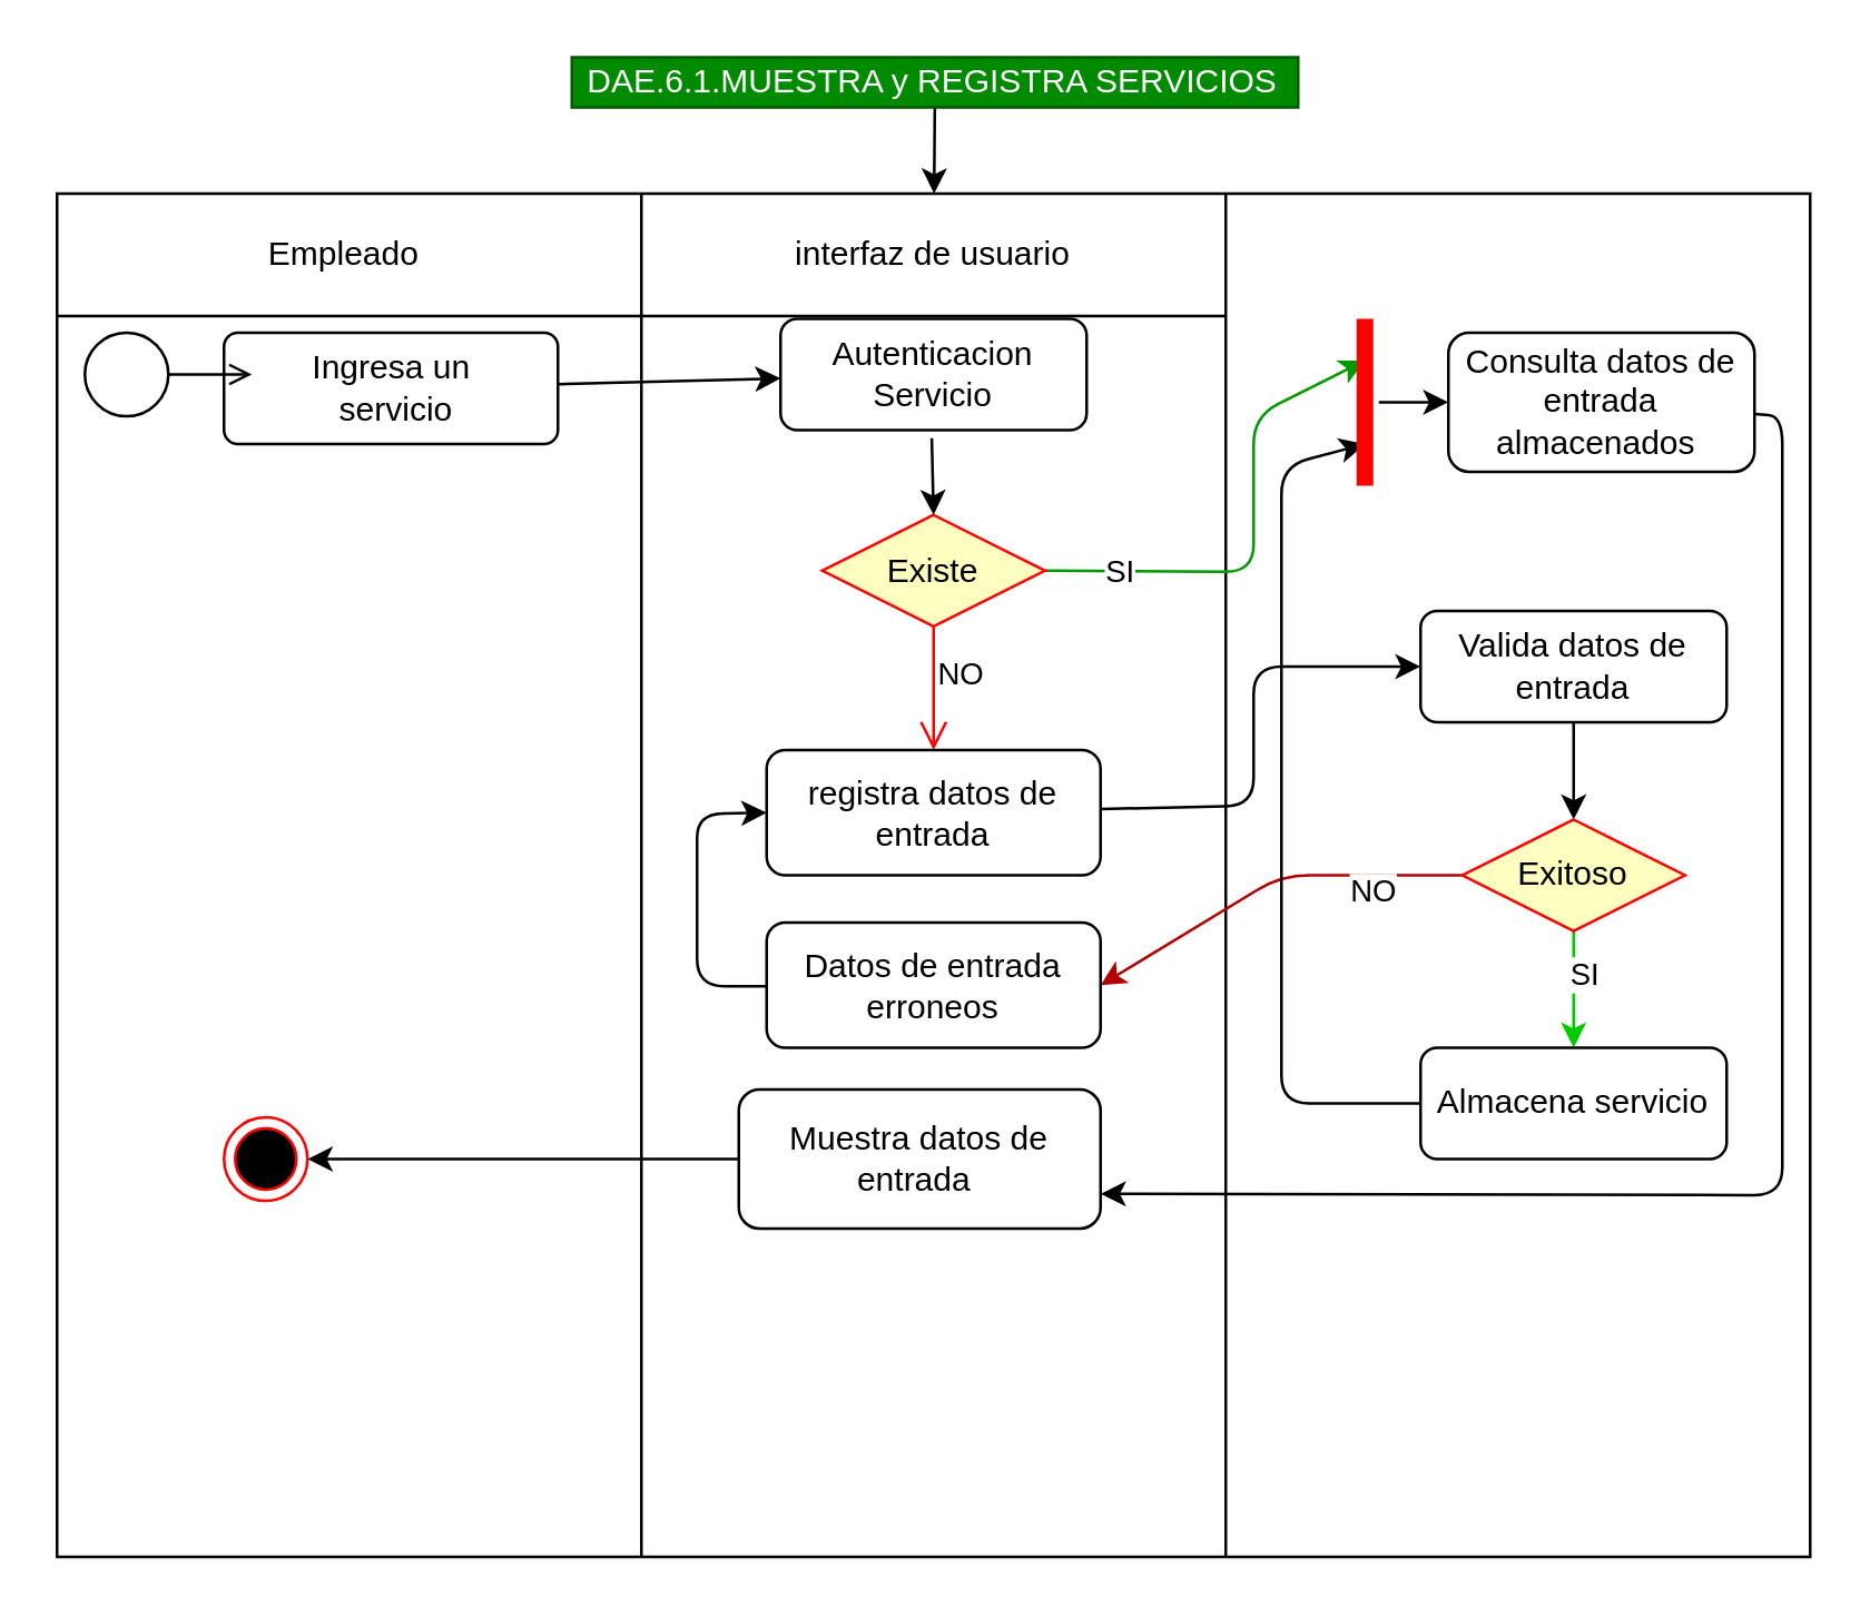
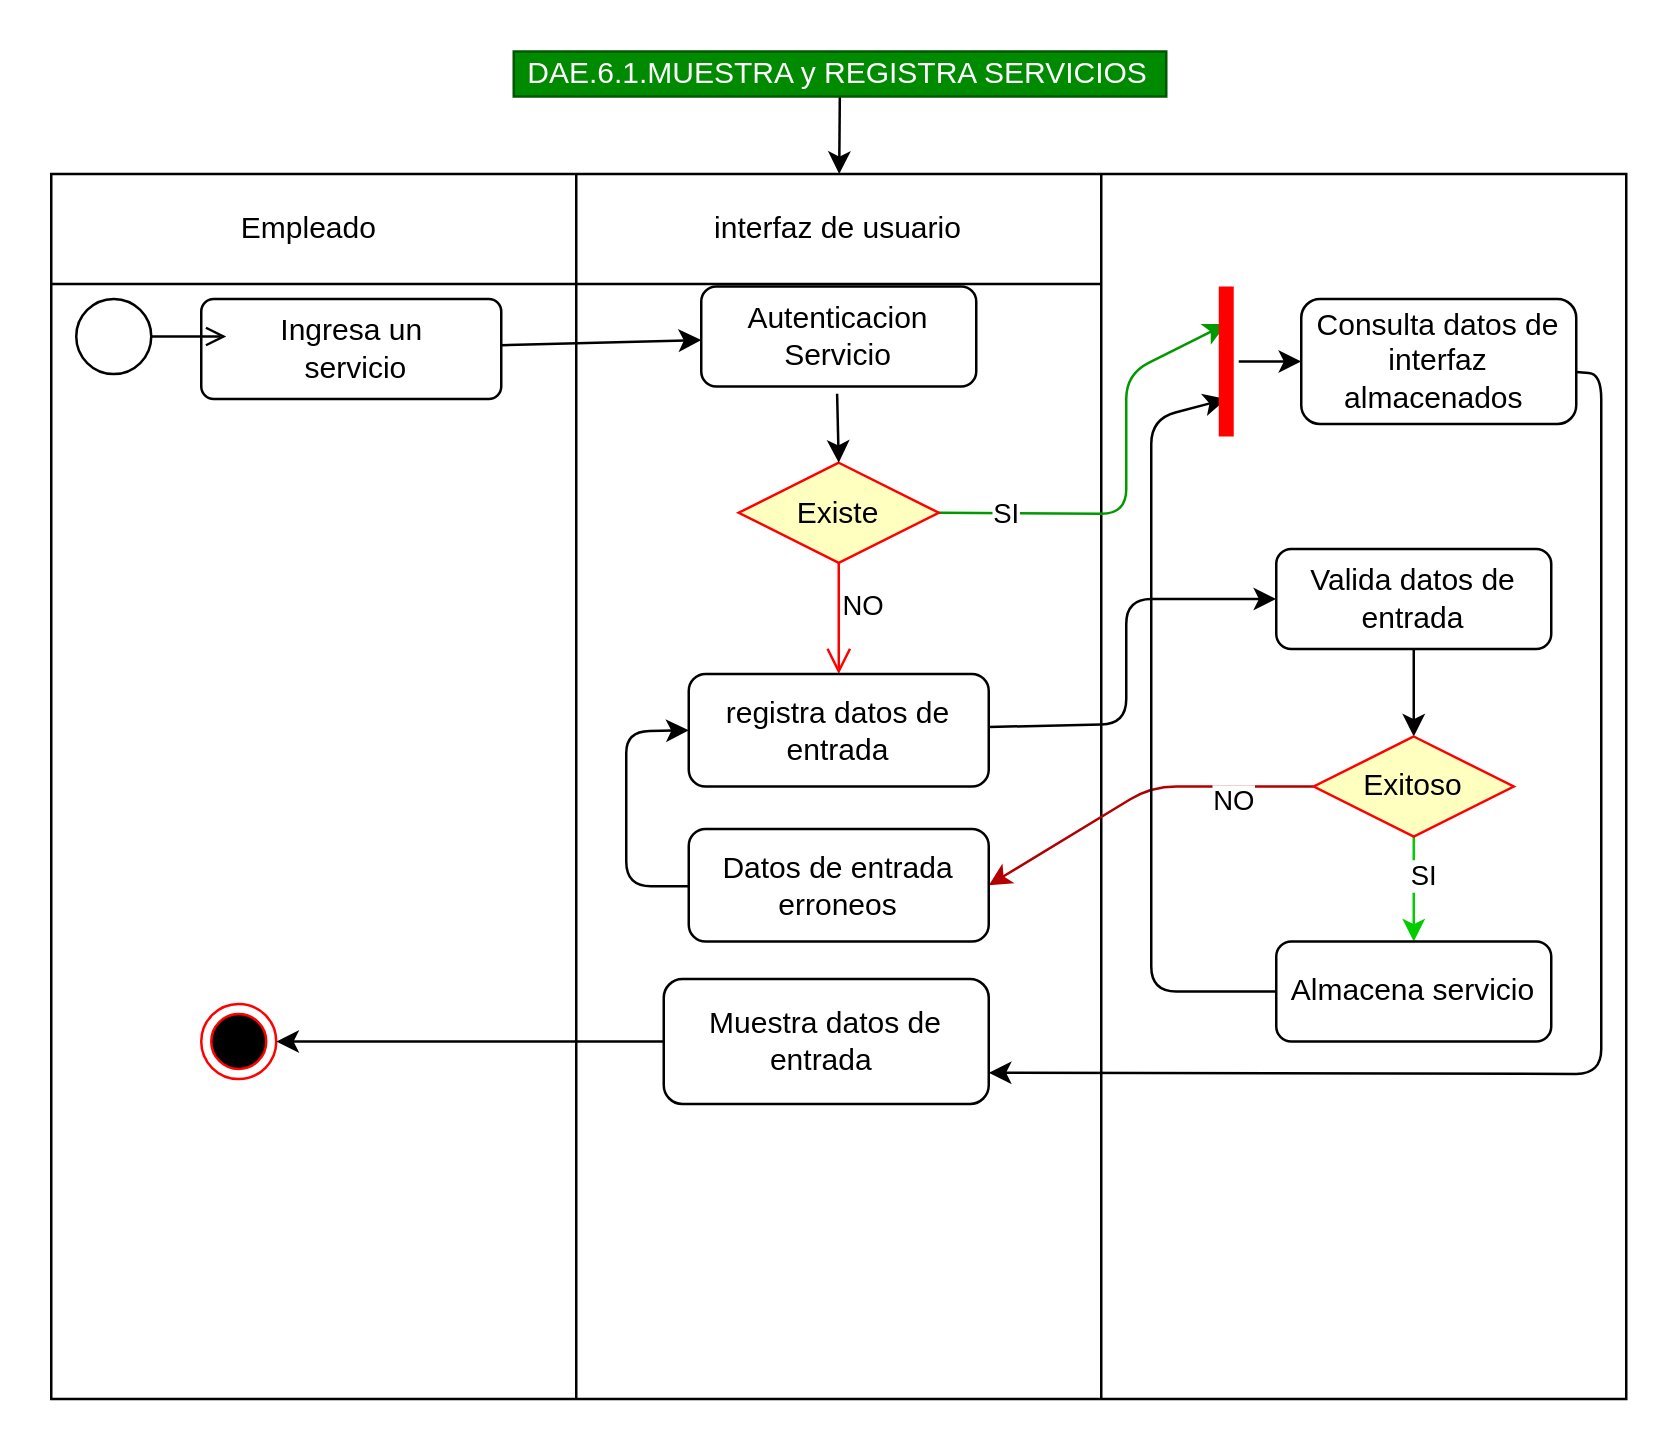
  <mxCell id="0" />
  <mxCell id="1" parent="0" />
  <mxCell id="2" value="" style="shape=table;startSize=0;container=1;collapsible=0;childLayout=tableLayout;" parent="1" vertex="1"><mxGeometry x="20" y="69" width="630" height="490" as="geometry" /></mxCell>
  <mxCell id="3" value="" style="shape=partialRectangle;collapsible=0;dropTarget=0;pointerEvents=0;fillColor=none;top=0;left=0;bottom=0;right=0;points=[[0,0.5],[1,0.5]];portConstraint=eastwest;" parent="2" vertex="1"><mxGeometry width="630" height="44" as="geometry" /></mxCell>
  <mxCell id="4" value="Empleado&amp;nbsp;" style="shape=partialRectangle;html=1;whiteSpace=wrap;connectable=0;overflow=hidden;fillColor=none;top=0;left=0;bottom=0;right=0;pointerEvents=1;" parent="3" vertex="1"><mxGeometry width="210" height="44" as="geometry"><mxRectangle width="210" height="44" as="alternateBounds" /></mxGeometry></mxCell>
  <mxCell id="5" value="interfaz de usuario" style="shape=partialRectangle;html=1;whiteSpace=wrap;connectable=0;overflow=hidden;fillColor=none;top=0;left=0;bottom=0;right=0;pointerEvents=1;" parent="3" vertex="1"><mxGeometry x="210" width="210" height="44" as="geometry"><mxRectangle width="210" height="44" as="alternateBounds" /></mxGeometry></mxCell>
  <mxCell id="6" value="" style="shape=partialRectangle;collapsible=0;dropTarget=0;pointerEvents=0;fillColor=none;top=0;left=0;bottom=0;right=0;points=[[0,0.5],[1,0.5]];portConstraint=eastwest;" parent="2" vertex="1"><mxGeometry y="44" width="630" height="446" as="geometry" /></mxCell>
  <mxCell id="7" value="" style="shape=partialRectangle;html=1;whiteSpace=wrap;connectable=0;overflow=hidden;fillColor=none;top=0;left=0;bottom=0;right=0;pointerEvents=1;" parent="6" vertex="1"><mxGeometry width="210" height="446" as="geometry"><mxRectangle width="210" height="446" as="alternateBounds" /></mxGeometry></mxCell>
  <mxCell id="8" value="" style="shape=partialRectangle;html=1;whiteSpace=wrap;connectable=0;overflow=hidden;fillColor=none;top=0;left=0;bottom=0;right=0;pointerEvents=1;" parent="6" vertex="1"><mxGeometry x="210" width="210" height="446" as="geometry"><mxRectangle width="210" height="446" as="alternateBounds" /></mxGeometry></mxCell>
  <mxCell id="9" value="" style="shape=partialRectangle;html=1;whiteSpace=wrap;connectable=0;overflow=hidden;fillColor=none;top=0;left=0;bottom=0;right=0;pointerEvents=1;" parent="6" vertex="1"><mxGeometry x="420" width="210" height="446" as="geometry"><mxRectangle width="210" height="446" as="alternateBounds" /></mxGeometry></mxCell>
  <mxCell id="10" value="Autenticacion Servicio" style="rounded=1;whiteSpace=wrap;html=1;fillColor=#FFFFFF;fontColor=#000000;" parent="1" vertex="1"><mxGeometry x="280" y="114" width="110" height="40" as="geometry" /></mxCell>
  <mxCell id="11" style="edgeStyle=none;html=1;entryX=1;entryY=0.75;entryDx=0;entryDy=0;" parent="1" source="12" target="25" edge="1"><mxGeometry relative="1" as="geometry"><Array as="points"><mxPoint x="640" y="149" /><mxPoint x="640" y="429" /></Array></mxGeometry></mxCell>
- <mxCell id="12" value="Consulta datos de entrada almacenados&amp;nbsp;" style="rounded=1;whiteSpace=wrap;html=1;fillColor=#FFFFFF;fontColor=#000000;" parent="1" vertex="1"><mxGeometry x="520" y="119" width="110" height="50" as="geometry" /></mxCell>
+ <mxCell id="12" value="Consulta datos de interfaz almacenados&amp;nbsp;" style="rounded=1;whiteSpace=wrap;html=1;fillColor=#FFFFFF;fontColor=#000000;" parent="1" vertex="1"><mxGeometry x="520" y="119" width="110" height="50" as="geometry" /></mxCell>
  <mxCell id="13" style="edgeStyle=none;html=1;" parent="1" source="14" target="10" edge="1"><mxGeometry relative="1" as="geometry" /></mxCell>
  <mxCell id="14" value="&lt;span style=&quot;color: rgb(0 , 0 , 0)&quot;&gt;Ingresa un&lt;br&gt;&amp;nbsp;servicio&lt;/span&gt;" style="html=1;align=center;verticalAlign=middle;rounded=1;absoluteArcSize=1;arcSize=10;dashed=0;fillColor=#FFFFFF;" parent="1" vertex="1"><mxGeometry x="80" y="119" width="120" height="40" as="geometry" /></mxCell>
  <mxCell id="15" value="" style="ellipse;html=1;fillColor=#FFFFFF;" parent="1" vertex="1"><mxGeometry x="30" y="119" width="30" height="30" as="geometry" /></mxCell>
  <mxCell id="16" value="" style="endArrow=open;html=1;rounded=0;align=center;verticalAlign=top;endFill=0;labelBackgroundColor=none;endSize=6;" parent="1" source="15" edge="1"><mxGeometry relative="1" as="geometry"><mxPoint x="90" y="134" as="targetPoint" /></mxGeometry></mxCell>
  <mxCell id="17" style="edgeStyle=none;html=1;strokeColor=#009900;entryX=0.75;entryY=0.5;entryDx=0;entryDy=0;exitX=1;exitY=0.5;exitDx=0;exitDy=0;entryPerimeter=0;" parent="1" source="19" target="41" edge="1"><mxGeometry relative="1" as="geometry"><mxPoint x="520" y="279" as="targetPoint" /><Array as="points"><mxPoint x="450" y="205" /><mxPoint x="450" y="149" /></Array></mxGeometry></mxCell>
  <mxCell id="18" value="SI" style="edgeLabel;html=1;align=center;verticalAlign=middle;resizable=0;points=[];" parent="17" vertex="1" connectable="0"><mxGeometry x="-0.893" y="2" relative="1" as="geometry"><mxPoint x="17" y="2" as="offset" /></mxGeometry></mxCell>
  <mxCell id="19" value="&lt;font color=&quot;#000000&quot;&gt;Existe&lt;/font&gt;" style="rhombus;whiteSpace=wrap;html=1;fillColor=#ffffc0;strokeColor=#ff0000;" parent="1" vertex="1"><mxGeometry x="295" y="184.5" width="80" height="40" as="geometry" /></mxCell>
  <mxCell id="20" value="NO" style="edgeStyle=orthogonalEdgeStyle;html=1;align=left;verticalAlign=top;endArrow=open;endSize=8;strokeColor=#ff0000;entryX=0.5;entryY=0;entryDx=0;entryDy=0;" parent="1" source="19" target="29" edge="1"><mxGeometry x="-0.801" relative="1" as="geometry"><mxPoint x="335" y="259" as="targetPoint" /><Array as="points"><mxPoint x="335" y="249" /><mxPoint x="335" y="249" /></Array><mxPoint as="offset" /></mxGeometry></mxCell>
  <mxCell id="21" value="" style="endArrow=classic;html=1;entryX=0.5;entryY=0;entryDx=0;entryDy=0;exitX=0.494;exitY=1.073;exitDx=0;exitDy=0;exitPerimeter=0;" parent="1" source="10" target="19" edge="1"><mxGeometry width="50" height="50" relative="1" as="geometry"><mxPoint x="250" y="219" as="sourcePoint" /><mxPoint x="300" y="169" as="targetPoint" /></mxGeometry></mxCell>
  <mxCell id="22" value="" style="ellipse;html=1;shape=endState;fillColor=#000000;strokeColor=#ff0000;" parent="1" vertex="1"><mxGeometry x="80" y="401" width="30" height="30" as="geometry" /></mxCell>
  <mxCell id="23" value="" style="edgeStyle=none;html=1;" parent="1" source="24" target="3" edge="1"><mxGeometry relative="1" as="geometry" /></mxCell>
  <mxCell id="24" value="DAE.6.1.MUESTRA y REGISTRA SERVICIOS&amp;nbsp;" style="text;html=1;resizable=0;autosize=1;align=center;verticalAlign=middle;points=[];rounded=0;fillColor=#008a00;fontColor=#ffffff;strokeColor=#005700;" parent="1" vertex="1"><mxGeometry x="205" y="20" width="261" height="18" as="geometry" /></mxCell>
  <mxCell id="25" value="Muestra datos de entrada&amp;nbsp;" style="whiteSpace=wrap;html=1;fillColor=#FFFFFF;fontColor=#000000;rounded=1;" parent="1" vertex="1"><mxGeometry x="265" y="391" width="130" height="50" as="geometry" /></mxCell>
  <mxCell id="26" style="edgeStyle=none;html=1;" parent="1" source="27" target="32" edge="1"><mxGeometry relative="1" as="geometry" /></mxCell>
  <mxCell id="27" value="Valida datos de entrada" style="rounded=1;whiteSpace=wrap;html=1;fillColor=#FFFFFF;fontColor=#000000;" parent="1" vertex="1"><mxGeometry x="510" y="219" width="110" height="40" as="geometry" /></mxCell>
  <mxCell id="28" style="edgeStyle=none;html=1;entryX=0;entryY=0.5;entryDx=0;entryDy=0;" parent="1" source="29" target="27" edge="1"><mxGeometry relative="1" as="geometry"><Array as="points"><mxPoint x="450" y="289" /><mxPoint x="450" y="239" /></Array></mxGeometry></mxCell>
  <mxCell id="29" value="registra datos de entrada" style="whiteSpace=wrap;html=1;fillColor=#FFFFFF;fontColor=#000000;rounded=1;" parent="1" vertex="1"><mxGeometry x="275" y="269" width="120" height="45" as="geometry" /></mxCell>
  <mxCell id="30" style="edgeStyle=none;html=1;entryX=0.5;entryY=0;entryDx=0;entryDy=0;strokeColor=#00CC00;" parent="1" source="32" target="35" edge="1"><mxGeometry relative="1" as="geometry" /></mxCell>
  <mxCell id="31" style="edgeStyle=none;html=1;entryX=1;entryY=0.5;entryDx=0;entryDy=0;strokeColor=#B20000;fillColor=#e51400;" parent="1" source="32" target="37" edge="1"><mxGeometry relative="1" as="geometry"><Array as="points"><mxPoint x="460" y="314" /></Array></mxGeometry></mxCell>
  <mxCell id="32" value="&lt;font color=&quot;#000000&quot;&gt;Exitoso&lt;/font&gt;" style="rhombus;whiteSpace=wrap;html=1;fillColor=#ffffc0;strokeColor=#ff0000;" parent="1" vertex="1"><mxGeometry x="525" y="294" width="80" height="40" as="geometry" /></mxCell>
  <mxCell id="33" value="SI" style="edgeLabel;html=1;align=center;verticalAlign=middle;resizable=0;points=[];" parent="1" vertex="1" connectable="0"><mxGeometry x="439.998" y="239.003" as="geometry"><mxPoint x="129" y="110" as="offset" /></mxGeometry></mxCell>
  <mxCell id="34" style="edgeStyle=none;html=1;entryX=0.25;entryY=0.5;entryDx=0;entryDy=0;entryPerimeter=0;" parent="1" source="35" target="41" edge="1"><mxGeometry relative="1" as="geometry"><Array as="points"><mxPoint x="460" y="396" /><mxPoint x="460" y="167" /></Array></mxGeometry></mxCell>
  <mxCell id="35" value="Almacena servicio" style="rounded=1;whiteSpace=wrap;html=1;fillColor=#FFFFFF;fontColor=#000000;" parent="1" vertex="1"><mxGeometry x="510" y="376" width="110" height="40" as="geometry" /></mxCell>
  <mxCell id="36" style="edgeStyle=none;html=1;entryX=0;entryY=0.5;entryDx=0;entryDy=0;" parent="1" source="37" target="29" edge="1"><mxGeometry relative="1" as="geometry"><Array as="points"><mxPoint x="250" y="354" /><mxPoint x="250" y="319" /><mxPoint x="250" y="292" /></Array></mxGeometry></mxCell>
  <mxCell id="37" value="Datos de entrada erroneos" style="whiteSpace=wrap;html=1;fillColor=#FFFFFF;fontColor=#000000;rounded=1;" parent="1" vertex="1"><mxGeometry x="275" y="331" width="120" height="45" as="geometry" /></mxCell>
  <mxCell id="38" value="NO" style="edgeLabel;html=1;align=center;verticalAlign=middle;resizable=0;points=[];" parent="1" vertex="1" connectable="0"><mxGeometry x="363.998" y="209.003" as="geometry"><mxPoint x="129" y="110" as="offset" /></mxGeometry></mxCell>
  <mxCell id="39" style="edgeStyle=none;html=1;entryX=1;entryY=0.5;entryDx=0;entryDy=0;exitX=0;exitY=0.5;exitDx=0;exitDy=0;" parent="1" source="25" target="22" edge="1"><mxGeometry relative="1" as="geometry"><mxPoint x="265" y="494" as="sourcePoint" /></mxGeometry></mxCell>
  <mxCell id="40" style="edgeStyle=none;html=1;" parent="1" source="41" target="12" edge="1"><mxGeometry relative="1" as="geometry" /></mxCell>
  <mxCell id="41" value="" style="shape=line;html=1;strokeWidth=6;strokeColor=#ff0000;rotation=-90;" parent="1" vertex="1"><mxGeometry x="460" y="139" width="60" height="10" as="geometry" /></mxCell>
